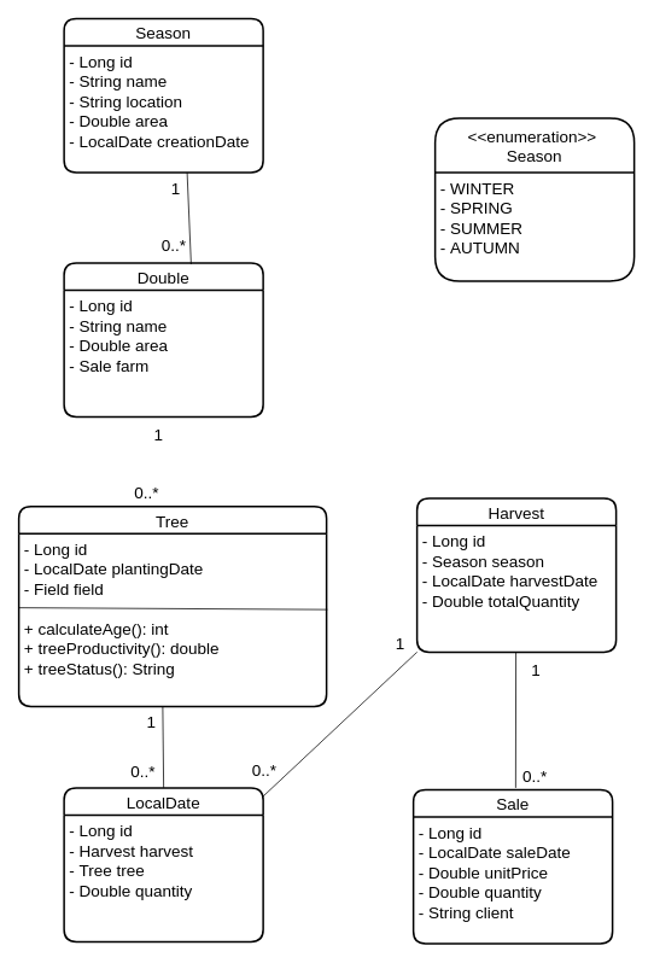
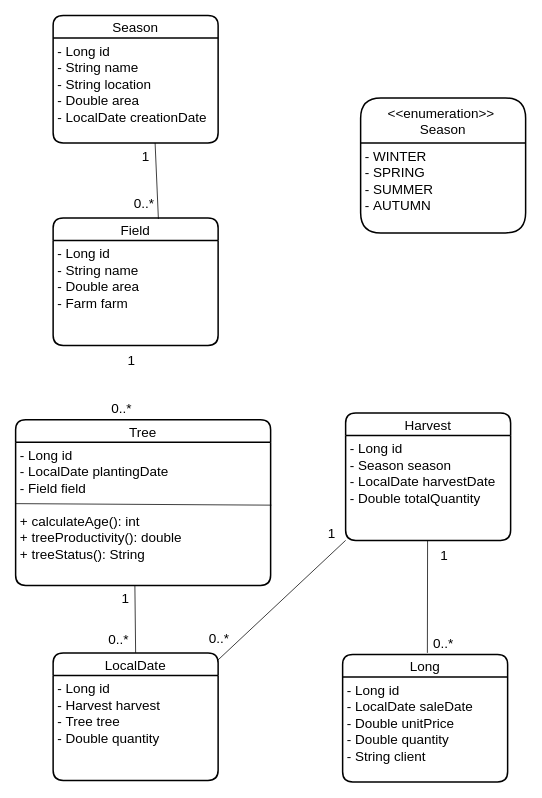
  <mxCell id="0" />
  <mxCell id="1" parent="0" />
  <mxCell id="2" value="Season" style="swimlane;childLayout=stackLayout;horizontal=1;startSize=30;horizontalStack=0;rounded=1;fontSize=18;fontStyle=0;strokeWidth=2;resizeParent=0;resizeLast=1;shadow=0;dashed=0;align=center;" parent="1" vertex="1"><mxGeometry x="70" y="20" width="220" height="170" as="geometry" /></mxCell>
  <mxCell id="3" value="- Long id&#10;- String name&#10;- String location&#10;- Double area&#10;- LocalDate creationDate" style="align=left;strokeColor=none;fillColor=none;spacingLeft=4;fontSize=18;verticalAlign=top;resizable=0;rotatable=0;part=1;" parent="2" vertex="1"><mxGeometry y="30" width="220" height="140" as="geometry" /></mxCell>
- <mxCell id="4" value="Double" style="swimlane;childLayout=stackLayout;horizontal=1;startSize=30;horizontalStack=0;rounded=1;fontSize=18;fontStyle=0;strokeWidth=2;resizeParent=0;resizeLast=1;shadow=0;dashed=0;align=center;" parent="1" vertex="1"><mxGeometry x="70" y="290" width="220" height="170" as="geometry" /></mxCell>
- <mxCell id="5" value="- Long id&#10;- String name&#10;- Double area&#10;- Sale farm" style="align=left;strokeColor=none;fillColor=none;spacingLeft=4;fontSize=18;verticalAlign=top;resizable=0;rotatable=0;part=1;" parent="4" vertex="1"><mxGeometry y="30" width="220" height="140" as="geometry" /></mxCell>
+ <mxCell id="4" value="Field" style="swimlane;childLayout=stackLayout;horizontal=1;startSize=30;horizontalStack=0;rounded=1;fontSize=18;fontStyle=0;strokeWidth=2;resizeParent=0;resizeLast=1;shadow=0;dashed=0;align=center;" parent="1" vertex="1"><mxGeometry x="70" y="290" width="220" height="170" as="geometry" /></mxCell>
+ <mxCell id="5" value="- Long id&#10;- String name&#10;- Double area&#10;- Farm farm" style="align=left;strokeColor=none;fillColor=none;spacingLeft=4;fontSize=18;verticalAlign=top;resizable=0;rotatable=0;part=1;" parent="4" vertex="1"><mxGeometry y="30" width="220" height="140" as="geometry" /></mxCell>
  <mxCell id="6" value="Tree" style="swimlane;childLayout=stackLayout;horizontal=1;startSize=30;horizontalStack=0;rounded=1;fontSize=18;fontStyle=0;strokeWidth=2;resizeParent=0;resizeLast=1;shadow=0;dashed=0;align=center;" parent="1" vertex="1"><mxGeometry x="20" y="559" width="340" height="221" as="geometry" /></mxCell>
  <mxCell id="7" value="- Long id&#10;- LocalDate plantingDate&#10;- Field field&#10;&#10;+ calculateAge(): int&#10;+ treeProductivity(): double&#10;+ treeStatus(): String" style="align=left;strokeColor=none;fillColor=none;spacingLeft=4;fontSize=18;verticalAlign=top;resizable=0;rotatable=0;part=1;" parent="6" vertex="1"><mxGeometry y="30" width="340" height="191" as="geometry" /></mxCell>
  <mxCell id="8" value="" style="endArrow=none;html=1;rounded=0;exitX=0;exitY=0.5;exitDx=0;exitDy=0;entryX=1.003;entryY=0.44;entryDx=0;entryDy=0;entryPerimeter=0;" parent="6" target="7" edge="1"><mxGeometry width="50" height="50" relative="1" as="geometry"><mxPoint y="112" as="sourcePoint" /><mxPoint x="220" y="112" as="targetPoint" /></mxGeometry></mxCell>
  <mxCell id="9" value="Harvest" style="swimlane;childLayout=stackLayout;horizontal=1;startSize=30;horizontalStack=0;rounded=1;fontSize=18;fontStyle=0;strokeWidth=2;resizeParent=0;resizeLast=1;shadow=0;dashed=0;align=center;" parent="1" vertex="1"><mxGeometry x="460" y="550" width="220" height="170" as="geometry" /></mxCell>
  <mxCell id="10" value="- Long id&#10;- Season season&#10;- LocalDate harvestDate&#10;- Double totalQuantity" style="align=left;strokeColor=none;fillColor=none;spacingLeft=4;fontSize=18;verticalAlign=top;resizable=0;rotatable=0;part=1;" parent="9" vertex="1"><mxGeometry y="30" width="220" height="140" as="geometry" /></mxCell>
  <mxCell id="11" value="LocalDate" style="swimlane;childLayout=stackLayout;horizontal=1;startSize=30;horizontalStack=0;rounded=1;fontSize=18;fontStyle=0;strokeWidth=2;resizeParent=0;resizeLast=1;shadow=0;dashed=0;align=center;" parent="1" vertex="1"><mxGeometry x="70" y="870" width="220" height="170" as="geometry" /></mxCell>
  <mxCell id="12" value="- Long id&#10;- Harvest harvest&#10;- Tree tree&#10;- Double quantity" style="align=left;strokeColor=none;fillColor=none;spacingLeft=4;fontSize=18;verticalAlign=top;resizable=0;rotatable=0;part=1;" parent="11" vertex="1"><mxGeometry y="30" width="220" height="140" as="geometry" /></mxCell>
- <mxCell id="13" value="Sale " style="swimlane;childLayout=stackLayout;horizontal=1;startSize=30;horizontalStack=0;rounded=1;fontSize=18;fontStyle=0;strokeWidth=2;resizeParent=0;resizeLast=1;shadow=0;dashed=0;align=center;" parent="1" vertex="1"><mxGeometry x="456" y="872" width="220" height="170" as="geometry" /></mxCell>
+ <mxCell id="13" value="Long " style="swimlane;childLayout=stackLayout;horizontal=1;startSize=30;horizontalStack=0;rounded=1;fontSize=18;fontStyle=0;strokeWidth=2;resizeParent=0;resizeLast=1;shadow=0;dashed=0;align=center;" parent="1" vertex="1"><mxGeometry x="456" y="872" width="220" height="170" as="geometry" /></mxCell>
  <mxCell id="14" value="- Long id&#10;- LocalDate saleDate&#10;- Double unitPrice&#10;- Double quantity&#10;- String client" style="align=left;strokeColor=none;fillColor=none;spacingLeft=4;fontSize=18;verticalAlign=top;resizable=0;rotatable=0;part=1;" parent="13" vertex="1"><mxGeometry y="30" width="220" height="140" as="geometry" /></mxCell>
  <mxCell id="15" value="&lt;&lt;enumeration&gt;&gt; &#10;Season " style="swimlane;childLayout=stackLayout;horizontal=1;startSize=60;horizontalStack=0;rounded=1;fontSize=18;fontStyle=0;strokeWidth=2;resizeParent=0;resizeLast=1;shadow=0;dashed=0;align=center;" parent="1" vertex="1"><mxGeometry x="480" y="130" width="220" height="180" as="geometry" /></mxCell>
  <mxCell id="16" value="- WINTER&#10;- SPRING&#10;- SUMMER&#10;- AUTUMN" style="align=left;strokeColor=none;fillColor=none;spacingLeft=4;fontSize=18;verticalAlign=top;resizable=0;rotatable=0;part=1;" parent="15" vertex="1"><mxGeometry y="60" width="220" height="120" as="geometry" /></mxCell>
  <mxCell id="17" value="" style="endArrow=none;html=1;rounded=0;fontSize=18;exitX=0.638;exitY=0.009;exitDx=0;exitDy=0;entryX=0.618;entryY=1.001;entryDx=0;entryDy=0;exitPerimeter=0;entryPerimeter=0;" parent="1" source="4" target="3" edge="1"><mxGeometry relative="1" as="geometry"><mxPoint x="240" y="280" as="sourcePoint" /><mxPoint x="240" y="160" as="targetPoint" /><Array as="points" /></mxGeometry></mxCell>
  <mxCell id="18" value="" style="endArrow=none;html=1;rounded=0;fontSize=18;exitX=0.5;exitY=0;exitDx=0;exitDy=0;" parent="1" source="11" edge="1"><mxGeometry relative="1" as="geometry"><mxPoint x="179.29" y="850" as="sourcePoint" /><mxPoint x="179" y="780" as="targetPoint" /></mxGeometry></mxCell>
  <mxCell id="19" value="" style="endArrow=none;html=1;rounded=0;fontSize=18;entryX=0;entryY=1;entryDx=0;entryDy=0;exitX=0.5;exitY=0;exitDx=0;exitDy=0;" parent="1" target="10" edge="1"><mxGeometry relative="1" as="geometry"><mxPoint x="289.28" y="880" as="sourcePoint" /><mxPoint x="288.57" y="760" as="targetPoint" /></mxGeometry></mxCell>
  <mxCell id="20" value="" style="endArrow=none;html=1;rounded=0;fontSize=18;entryX=0.5;entryY=1;entryDx=0;entryDy=0;" parent="1" edge="1"><mxGeometry relative="1" as="geometry"><mxPoint x="569" y="870" as="sourcePoint" /><mxPoint x="569.29" y="720" as="targetPoint" /></mxGeometry></mxCell>
  <mxCell id="21" value="1" style="edgeLabel;html=1;align=center;verticalAlign=middle;resizable=0;points=[];fontSize=18;" parent="20" vertex="1" connectable="0"><mxGeometry x="0.255" y="-5" relative="1" as="geometry"><mxPoint x="16" y="-36" as="offset" /></mxGeometry></mxCell>
  <mxCell id="22" value="0..*" style="edgeLabel;html=1;align=center;verticalAlign=middle;resizable=0;points=[];fontSize=18;" parent="20" vertex="1" connectable="0"><mxGeometry x="-0.697" y="-1" relative="1" as="geometry"><mxPoint x="19" y="10" as="offset" /></mxGeometry></mxCell>
  <mxCell id="23" value="1" style="edgeLabel;html=1;align=center;verticalAlign=middle;resizable=0;points=[];fontSize=18;" parent="20" vertex="1" connectable="0"><mxGeometry x="0.255" y="-5" relative="1" as="geometry"><mxPoint x="-134" y="-66" as="offset" /></mxGeometry></mxCell>
  <mxCell id="24" value="0..*" style="edgeLabel;html=1;align=center;verticalAlign=middle;resizable=0;points=[];fontSize=18;" parent="20" vertex="1" connectable="0"><mxGeometry x="-0.697" y="-1" relative="1" as="geometry"><mxPoint x="-280" y="3" as="offset" /></mxGeometry></mxCell>
  <mxCell id="25" value="0..*" style="edgeLabel;html=1;align=center;verticalAlign=middle;resizable=0;points=[];fontSize=18;" parent="20" vertex="1" connectable="0"><mxGeometry x="-0.697" y="-1" relative="1" as="geometry"><mxPoint x="-414" y="4" as="offset" /></mxGeometry></mxCell>
  <mxCell id="26" value="1" style="edgeLabel;html=1;align=center;verticalAlign=middle;resizable=0;points=[];fontSize=18;" parent="20" vertex="1" connectable="0"><mxGeometry x="0.255" y="-5" relative="1" as="geometry"><mxPoint x="-409" y="21" as="offset" /></mxGeometry></mxCell>
  <mxCell id="27" value="0..*" style="edgeLabel;html=1;align=center;verticalAlign=middle;resizable=0;points=[];fontSize=18;" parent="20" vertex="1" connectable="0"><mxGeometry x="-0.697" y="-1" relative="1" as="geometry"><mxPoint x="-410" y="-303" as="offset" /></mxGeometry></mxCell>
  <mxCell id="28" value="1" style="edgeLabel;html=1;align=center;verticalAlign=middle;resizable=0;points=[];fontSize=18;" parent="20" vertex="1" connectable="0"><mxGeometry x="0.255" y="-5" relative="1" as="geometry"><mxPoint x="-401" y="-296" as="offset" /></mxGeometry></mxCell>
  <mxCell id="29" value="0..*" style="edgeLabel;html=1;align=center;verticalAlign=middle;resizable=0;points=[];fontSize=18;" parent="20" vertex="1" connectable="0"><mxGeometry x="-0.697" y="-1" relative="1" as="geometry"><mxPoint x="-380" y="-577" as="offset" /></mxGeometry></mxCell>
  <mxCell id="30" value="1" style="edgeLabel;html=1;align=center;verticalAlign=middle;resizable=0;points=[];fontSize=18;" parent="20" vertex="1" connectable="0"><mxGeometry x="0.255" y="-5" relative="1" as="geometry"><mxPoint x="-382" y="-569" as="offset" /></mxGeometry></mxCell>
